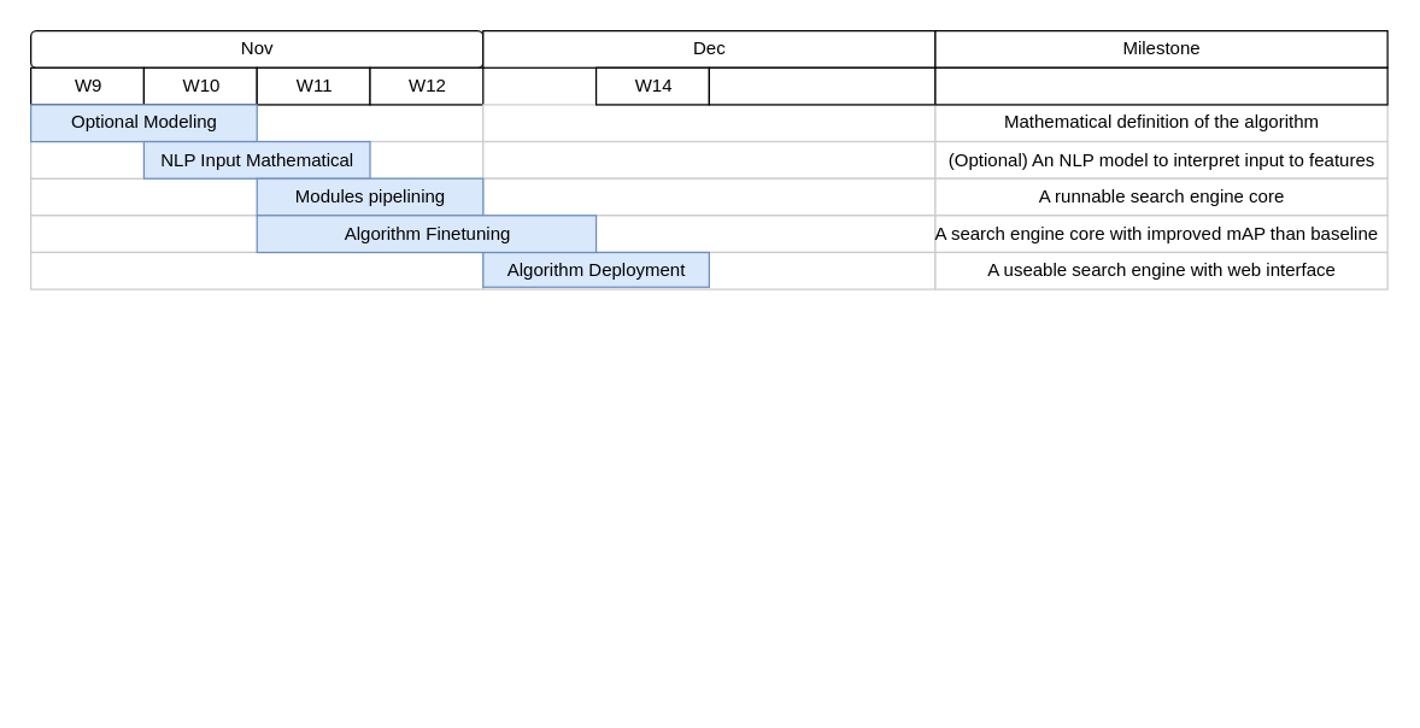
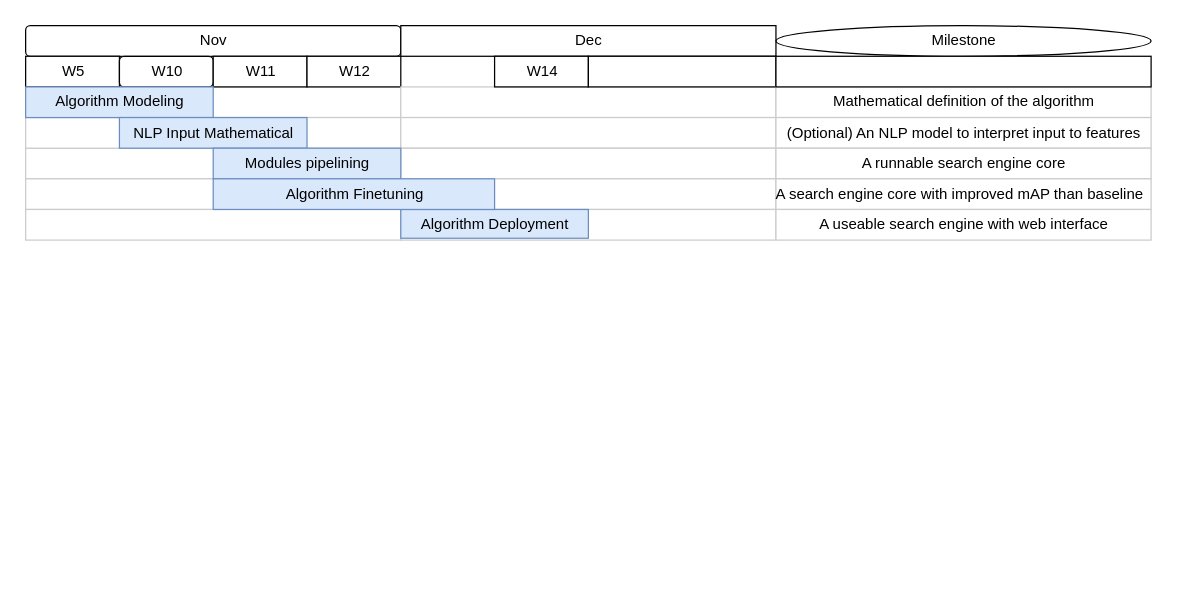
  <mxCell id="0" style=";html=1;" />
  <mxCell id="1" style=";html=1;" parent="0" />
  <mxCell id="2" value="" style="align=left;strokeColor=#CCCCCC;html=1;" parent="1" vertex="1"><mxGeometry x="20" y="118" width="300.0" height="24.5" as="geometry" /></mxCell>
  <mxCell id="3" value="Nov" style="strokeWidth=1;fontStyle=0;html=1;rounded=1;" parent="1" vertex="1"><mxGeometry x="20" y="20" width="300.0" height="24.5" as="geometry" /></mxCell>
  <mxCell id="4" value="" style="align=left;strokeColor=#CCCCCC;html=1;" parent="1" vertex="1"><mxGeometry x="20" y="69" width="300.0" height="24.5" as="geometry" /></mxCell>
  <mxCell id="5" value="" style="align=left;strokeColor=#CCCCCC;html=1;" parent="1" vertex="1"><mxGeometry x="20" y="93.5" width="300.0" height="24.5" as="geometry" /></mxCell>
  <mxCell id="6" value="" style="align=left;strokeColor=#CCCCCC;html=1;" parent="1" vertex="1"><mxGeometry x="20" y="142.5" width="300.0" height="24.5" as="geometry" /></mxCell>
  <mxCell id="7" value="" style="align=left;strokeColor=#CCCCCC;html=1;" parent="1" vertex="1"><mxGeometry x="20" y="167" width="300.0" height="24.5" as="geometry" /></mxCell>
- <mxCell id="8" value="W9" style="strokeWidth=1;fontStyle=0;html=1;" parent="1" vertex="1"><mxGeometry x="20" y="44.5" width="75.0" height="24.5" as="geometry" /></mxCell>
- <mxCell id="9" value="W10" style="strokeWidth=1;fontStyle=0;html=1;" parent="1" vertex="1"><mxGeometry x="95" y="44.5" width="75.0" height="24.5" as="geometry" /></mxCell>
+ <mxCell id="8" value="W5" style="strokeWidth=1;fontStyle=0;html=1;" parent="1" vertex="1"><mxGeometry x="20" y="44.5" width="75.0" height="24.5" as="geometry" /></mxCell>
+ <mxCell id="9" value="W10" style="strokeWidth=1;fontStyle=0;html=1;rounded=1;" parent="1" vertex="1"><mxGeometry x="95" y="44.5" width="75.0" height="24.5" as="geometry" /></mxCell>
  <mxCell id="10" value="W11" style="strokeWidth=1;fontStyle=0;html=1;" parent="1" vertex="1"><mxGeometry x="170" y="44.5" width="75.0" height="24.5" as="geometry" /></mxCell>
  <mxCell id="11" value="W12" style="strokeWidth=1;fontStyle=0;html=1;" parent="1" vertex="1"><mxGeometry x="245" y="44.5" width="75.0" height="24.5" as="geometry" /></mxCell>
  <mxCell id="12" value="" style="group" vertex="1" connectable="0" parent="1"><mxGeometry x="320" y="20" width="300" height="441.0" as="geometry" /></mxCell>
  <mxCell id="13" value="Dec" style="strokeWidth=1;fontStyle=0;html=1;" parent="12" vertex="1"><mxGeometry width="300" height="24.5" as="geometry" /></mxCell>
  <mxCell id="14" value="" style="align=left;strokeColor=#CCCCCC;html=1;" parent="12" vertex="1"><mxGeometry y="49" width="300" height="24.5" as="geometry" /></mxCell>
  <mxCell id="15" value="" style="align=left;strokeColor=#CCCCCC;html=1;" parent="12" vertex="1"><mxGeometry y="73.5" width="300" height="24.5" as="geometry" /></mxCell>
  <mxCell id="16" value="" style="align=left;strokeColor=#CCCCCC;html=1;" parent="12" vertex="1"><mxGeometry y="98" width="300" height="24.5" as="geometry" /></mxCell>
  <mxCell id="17" value="" style="align=left;strokeColor=#CCCCCC;html=1;" parent="12" vertex="1"><mxGeometry y="122.5" width="300" height="24.5" as="geometry" /></mxCell>
  <mxCell id="18" value="" style="align=left;strokeColor=#CCCCCC;html=1;" parent="12" vertex="1"><mxGeometry y="147" width="300" height="24.5" as="geometry" /></mxCell>
  <mxCell id="19" value="W14" style="strokeWidth=1;fontStyle=0;html=1;" parent="12" vertex="1"><mxGeometry x="75" y="24.5" width="75" height="24.5" as="geometry" /></mxCell>
  <mxCell id="20" value="" style="strokeWidth=1;fontStyle=0;html=1;" parent="12" vertex="1"><mxGeometry x="150" y="24.5" width="150" height="24.5" as="geometry" /></mxCell>
  <mxCell id="21" value="Algorithm Deployment" style="strokeWidth=1;fontStyle=0;html=1;fillColor=#dae8fc;strokeColor=#6c8ebf;" vertex="1" parent="12"><mxGeometry y="147" width="150" height="23" as="geometry" /></mxCell>
- <mxCell id="22" value="&lt;span style=&quot;&quot;&gt;Optional Modeling&lt;/span&gt;" style="align=center;strokeColor=#6c8ebf;html=1;fillColor=#dae8fc;" vertex="1" parent="1"><mxGeometry x="20" y="69" width="150" height="24.5" as="geometry" /></mxCell>
+ <mxCell id="22" value="&lt;span style=&quot;&quot;&gt;Algorithm Modeling&lt;/span&gt;" style="align=center;strokeColor=#6c8ebf;html=1;fillColor=#dae8fc;" vertex="1" parent="1"><mxGeometry x="20" y="69" width="150" height="24.5" as="geometry" /></mxCell>
  <mxCell id="23" value="&lt;span&gt;NLP Input Mathematical&lt;/span&gt;" style="align=center;strokeColor=#6c8ebf;html=1;fillColor=#dae8fc;" vertex="1" parent="1"><mxGeometry x="95" y="93.5" width="150" height="24.5" as="geometry" /></mxCell>
  <mxCell id="24" value="&lt;span&gt;Modules pipelining&lt;/span&gt;" style="align=center;strokeColor=#6c8ebf;html=1;fillColor=#dae8fc;" vertex="1" parent="1"><mxGeometry x="170" y="118" width="150" height="24.5" as="geometry" /></mxCell>
  <mxCell id="25" value="&lt;span&gt;Algorithm Finetuning&lt;/span&gt;" style="align=center;strokeColor=#6c8ebf;html=1;fillColor=#dae8fc;" vertex="1" parent="1"><mxGeometry x="170" y="142.5" width="225" height="24.5" as="geometry" /></mxCell>
- <mxCell id="26" value="Milestone" style="strokeWidth=1;fontStyle=0;html=1;" vertex="1" parent="1"><mxGeometry x="620" y="20" width="300" height="24.5" as="geometry" /></mxCell>
+ <mxCell id="26" value="Milestone" style="ellipse;strokeWidth=1;fontStyle=0;html=1;" vertex="1" parent="1"><mxGeometry x="620" y="20" width="300" height="24.5" as="geometry" /></mxCell>
  <mxCell id="27" value="Mathematical definition of the algorithm" style="align=center;strokeColor=#CCCCCC;html=1;" vertex="1" parent="1"><mxGeometry x="620" y="69" width="300" height="24.5" as="geometry" /></mxCell>
  <mxCell id="28" value="(Optional) An NLP model to interpret input to features" style="align=center;strokeColor=#CCCCCC;html=1;" vertex="1" parent="1"><mxGeometry x="620" y="93.5" width="300" height="24.5" as="geometry" /></mxCell>
  <mxCell id="29" value="A runnable search engine core" style="align=center;strokeColor=#CCCCCC;html=1;" vertex="1" parent="1"><mxGeometry x="620" y="118" width="300" height="24.5" as="geometry" /></mxCell>
  <mxCell id="30" value="A search engine core with improved mAP than baseline&amp;nbsp;&amp;nbsp;" style="align=center;strokeColor=#CCCCCC;html=1;" vertex="1" parent="1"><mxGeometry x="620" y="142.5" width="300" height="24.5" as="geometry" /></mxCell>
  <mxCell id="31" value="A useable search engine with web interface" style="align=center;strokeColor=#CCCCCC;html=1;" vertex="1" parent="1"><mxGeometry x="620" y="167" width="300" height="24.5" as="geometry" /></mxCell>
  <mxCell id="32" value="" style="strokeWidth=1;fontStyle=0;html=1;" vertex="1" parent="1"><mxGeometry x="620" y="44.5" width="300" height="24.5" as="geometry" /></mxCell>
